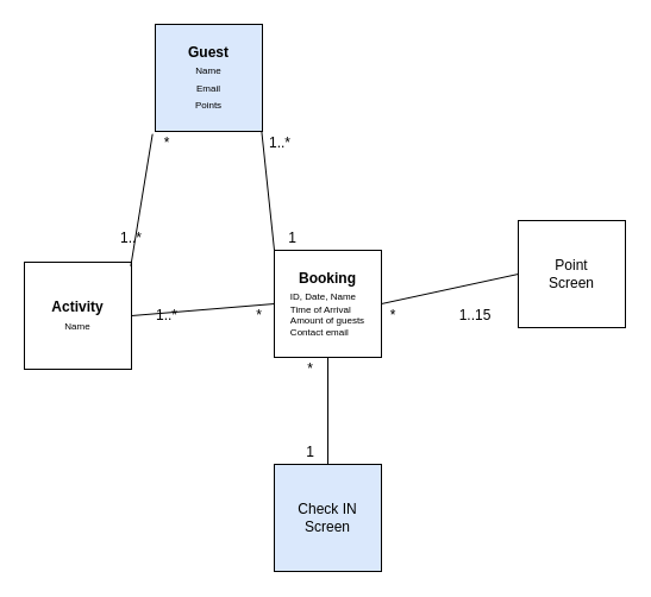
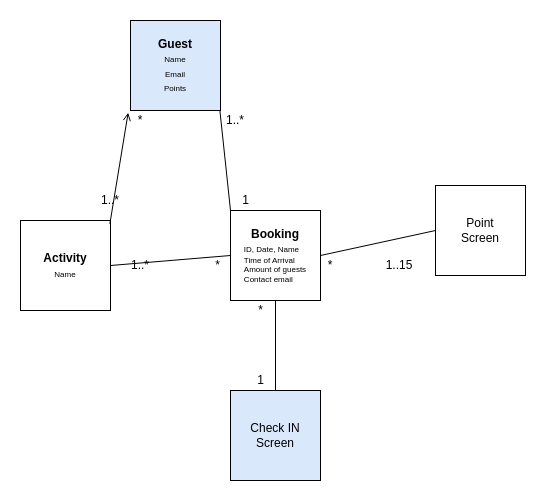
  <mxCell id="0" />
  <mxCell id="1" parent="0" />
  <mxCell id="2" value="Check IN&lt;br&gt;Screen&lt;br&gt;" style="rounded=0;whiteSpace=wrap;html=1;fillColor=#dae8fc;" parent="1" vertex="1"><mxGeometry x="230" y="390" width="90" height="90" as="geometry" /></mxCell>
  <mxCell id="3" value="Point&lt;br&gt;Screen&lt;br&gt;" style="rounded=0;whiteSpace=wrap;html=1;" parent="1" vertex="1"><mxGeometry x="435" y="185" width="90" height="90" as="geometry" /></mxCell>
  <mxCell id="4" value="&lt;b&gt;Booking&lt;br&gt;&lt;div style=&quot;text-align: left&quot;&gt;&lt;span style=&quot;font-size: 8px ; font-weight: normal&quot;&gt;ID, Date, Name&lt;/span&gt;&lt;/div&gt;&lt;/b&gt;&lt;font style=&quot;font-size: 8px&quot;&gt;&lt;div style=&quot;text-align: left&quot;&gt;&lt;span&gt;Time of Arrival&lt;/span&gt;&lt;/div&gt;&lt;div style=&quot;text-align: left&quot;&gt;&lt;span&gt;Amount of guests&lt;br&gt;Contact email&lt;/span&gt;&lt;/div&gt;&lt;/font&gt;" style="rounded=0;whiteSpace=wrap;html=1;" parent="1" vertex="1"><mxGeometry x="230" y="210" width="90" height="90" as="geometry" /></mxCell>
  <mxCell id="5" value="&lt;b&gt;Activity&lt;/b&gt;&lt;br&gt;&lt;font style=&quot;font-size: 8px&quot;&gt;Name&lt;/font&gt;&lt;br&gt;" style="rounded=0;whiteSpace=wrap;html=1;" parent="1" vertex="1"><mxGeometry x="20" y="220" width="90" height="90" as="geometry" /></mxCell>
  <mxCell id="6" value="&lt;b&gt;Guest&lt;/b&gt;&lt;br style=&quot;font-size: 8px&quot;&gt;&lt;font style=&quot;font-size: 8px&quot;&gt;Name&lt;br&gt;&lt;/font&gt;&lt;font style=&quot;font-size: 8px&quot;&gt;Email&lt;br&gt;&lt;/font&gt;&lt;font style=&quot;font-size: 8px&quot;&gt;Points&lt;/font&gt;&lt;br style=&quot;font-size: 8px&quot;&gt;" style="rounded=0;whiteSpace=wrap;html=1;fillColor=#dae8fc;" parent="1" vertex="1"><mxGeometry x="130" y="20" width="90" height="90" as="geometry" /></mxCell>
  <mxCell id="7" value="" style="endArrow=none;html=1;exitX=0.993;exitY=0.998;exitDx=0;exitDy=0;exitPerimeter=0;" parent="1" source="6" edge="1"><mxGeometry width="50" height="50" relative="1" as="geometry"><mxPoint x="370" y="140" as="sourcePoint" /><mxPoint x="230" y="210" as="targetPoint" /></mxGeometry></mxCell>
- <mxCell id="8" value="" style="endArrow=none;html=1;entryX=-0.026;entryY=1.024;entryDx=0;entryDy=0;entryPerimeter=0;exitX=0.993;exitY=0.037;exitDx=0;exitDy=0;exitPerimeter=0;" parent="1" source="5" target="6" edge="1"><mxGeometry width="50" height="50" relative="1" as="geometry"><mxPoint x="-70" y="170" as="sourcePoint" /><mxPoint x="-20" y="120" as="targetPoint" /></mxGeometry></mxCell>
+ <mxCell id="8" value="" style="endArrow=open;html=1;entryX=-0.026;entryY=1.024;entryDx=0;entryDy=0;entryPerimeter=0;exitX=0.993;exitY=0.037;exitDx=0;exitDy=0;exitPerimeter=0;" parent="1" source="5" target="6" edge="1"><mxGeometry width="50" height="50" relative="1" as="geometry"><mxPoint x="-70" y="170" as="sourcePoint" /><mxPoint x="-20" y="120" as="targetPoint" /></mxGeometry></mxCell>
  <mxCell id="9" value="" style="endArrow=none;html=1;exitX=1;exitY=0.5;exitDx=0;exitDy=0;entryX=0;entryY=0.5;entryDx=0;entryDy=0;" parent="1" source="4" target="3" edge="1"><mxGeometry width="50" height="50" relative="1" as="geometry"><mxPoint x="400" y="90" as="sourcePoint" /><mxPoint x="450" y="40" as="targetPoint" /></mxGeometry></mxCell>
  <mxCell id="10" value="" style="endArrow=none;html=1;exitX=1;exitY=0.5;exitDx=0;exitDy=0;entryX=0;entryY=0.5;entryDx=0;entryDy=0;" parent="1" source="5" target="4" edge="1"><mxGeometry width="50" height="50" relative="1" as="geometry"><mxPoint x="110" y="400" as="sourcePoint" /><mxPoint x="160" y="350" as="targetPoint" /></mxGeometry></mxCell>
  <mxCell id="11" value="" style="endArrow=none;html=1;entryX=0.5;entryY=1;entryDx=0;entryDy=0;exitX=0.5;exitY=0;exitDx=0;exitDy=0;" parent="1" source="2" target="4" edge="1"><mxGeometry width="50" height="50" relative="1" as="geometry"><mxPoint x="130" y="410" as="sourcePoint" /><mxPoint x="180" y="360" as="targetPoint" /></mxGeometry></mxCell>
  <mxCell id="12" value="*" style="text;html=1;strokeColor=none;fillColor=none;align=center;verticalAlign=middle;whiteSpace=wrap;rounded=0;" parent="1" vertex="1"><mxGeometry x="320" y="255" width="20" height="20" as="geometry" /></mxCell>
  <mxCell id="13" value="*" style="text;html=1;strokeColor=none;fillColor=none;align=center;verticalAlign=middle;whiteSpace=wrap;rounded=0;" parent="1" vertex="1"><mxGeometry x="247.5" y="300" width="25" height="20" as="geometry" /></mxCell>
  <mxCell id="14" value="1..*" style="text;html=1;strokeColor=none;fillColor=none;align=center;verticalAlign=middle;whiteSpace=wrap;rounded=0;" parent="1" vertex="1"><mxGeometry x="120" y="255" width="40" height="20" as="geometry" /></mxCell>
  <mxCell id="15" value="1..*" style="text;html=1;strokeColor=none;fillColor=none;align=center;verticalAlign=middle;whiteSpace=wrap;rounded=0;" parent="1" vertex="1"><mxGeometry x="215" y="110" width="40" height="20" as="geometry" /></mxCell>
  <mxCell id="16" value="1..*" style="text;html=1;strokeColor=none;fillColor=none;align=center;verticalAlign=middle;whiteSpace=wrap;rounded=0;" parent="1" vertex="1"><mxGeometry x="100" y="190" width="20" height="20" as="geometry" /></mxCell>
  <mxCell id="17" value="1" style="text;html=1;strokeColor=none;fillColor=none;align=center;verticalAlign=middle;whiteSpace=wrap;rounded=0;" vertex="1" parent="1"><mxGeometry x="247.5" y="370" width="25" height="20" as="geometry" /></mxCell>
  <mxCell id="18" value="1..15" style="text;html=1;strokeColor=none;fillColor=none;align=center;verticalAlign=middle;whiteSpace=wrap;rounded=0;" vertex="1" parent="1"><mxGeometry x="389" y="255" width="20" height="20" as="geometry" /></mxCell>
  <mxCell id="19" value="1" style="text;html=1;strokeColor=none;fillColor=none;align=center;verticalAlign=middle;whiteSpace=wrap;rounded=0;" vertex="1" parent="1"><mxGeometry x="232.5" y="190" width="25" height="20" as="geometry" /></mxCell>
  <mxCell id="20" value="*" style="text;html=1;strokeColor=none;fillColor=none;align=center;verticalAlign=middle;whiteSpace=wrap;rounded=0;" vertex="1" parent="1"><mxGeometry x="205" y="255" width="25" height="20" as="geometry" /></mxCell>
  <mxCell id="21" value="*" style="text;html=1;strokeColor=none;fillColor=none;align=center;verticalAlign=middle;whiteSpace=wrap;rounded=0;" vertex="1" parent="1"><mxGeometry x="130" y="110" width="20" height="20" as="geometry" /></mxCell>
